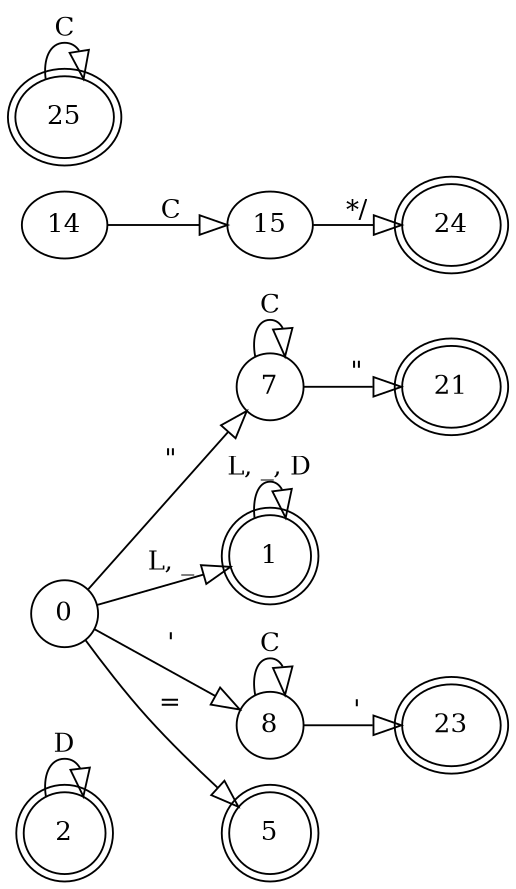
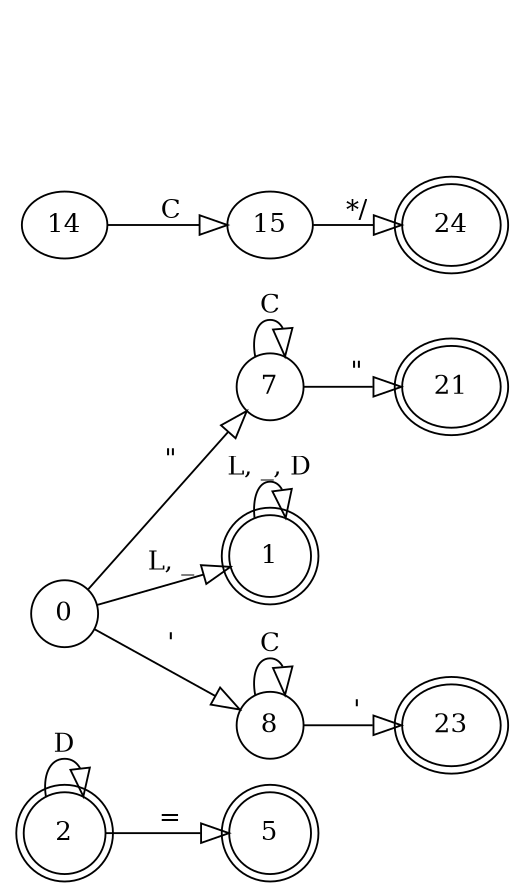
  digraph {
    rankdir=LR
    node [shape=ellipse peripheries=2]
    edge [arrowhead=empty arrowsize=1.5]
    0 [height=0.5 width=0.5 peripheries=""]
    1 [height=0.5 width=0.5]
    5 [height=0.5 width=0.5]
    8 [height=0.5 width=0.5 peripheries=""]
    2 [height=0.5 width=0.5]
    7 [height=0.5 width=0.5 peripheries=""]
    14 [height=0.5 width=0.5 peripheries=""]
-   25 [height=0.5 width=0.5]
    15 [height=0.5 width=0.5 peripheries=""]
    24 [height=0.5 width=0.5]
    23 [height=0.5 width=0.5]
    21 [height=0.5 width=0.5]
    subgraph sub_1 {
      0
      1
      5
      8
      2
      7
      14
-     25
      15
      24
      23
      21
    }
    0 -> 1 [label="L, _"]
-   0 -> 5 [label="="]
+   2 -> 5 [label="="]
    0 -> 8 [label="'"]
    0 -> 7 [label="\""]
    1 -> 1 [label="L, _, D"]
    8 -> 8 [label=C]
    8 -> 23 [label="'"]
    2 -> 2 [label=D]
    7 -> 7 [label=C]
    7 -> 21 [label="\""]
    14 -> 15 [label=C]
-   25 -> 25 [label=C]
    15 -> 24 [label="*/"]
  }
